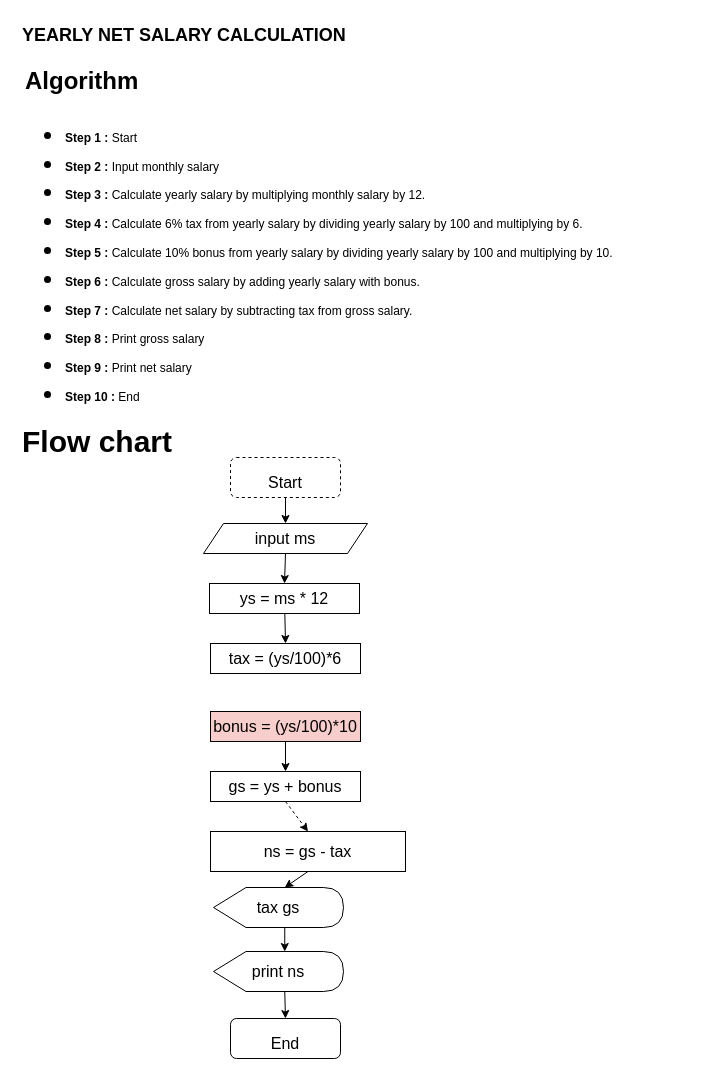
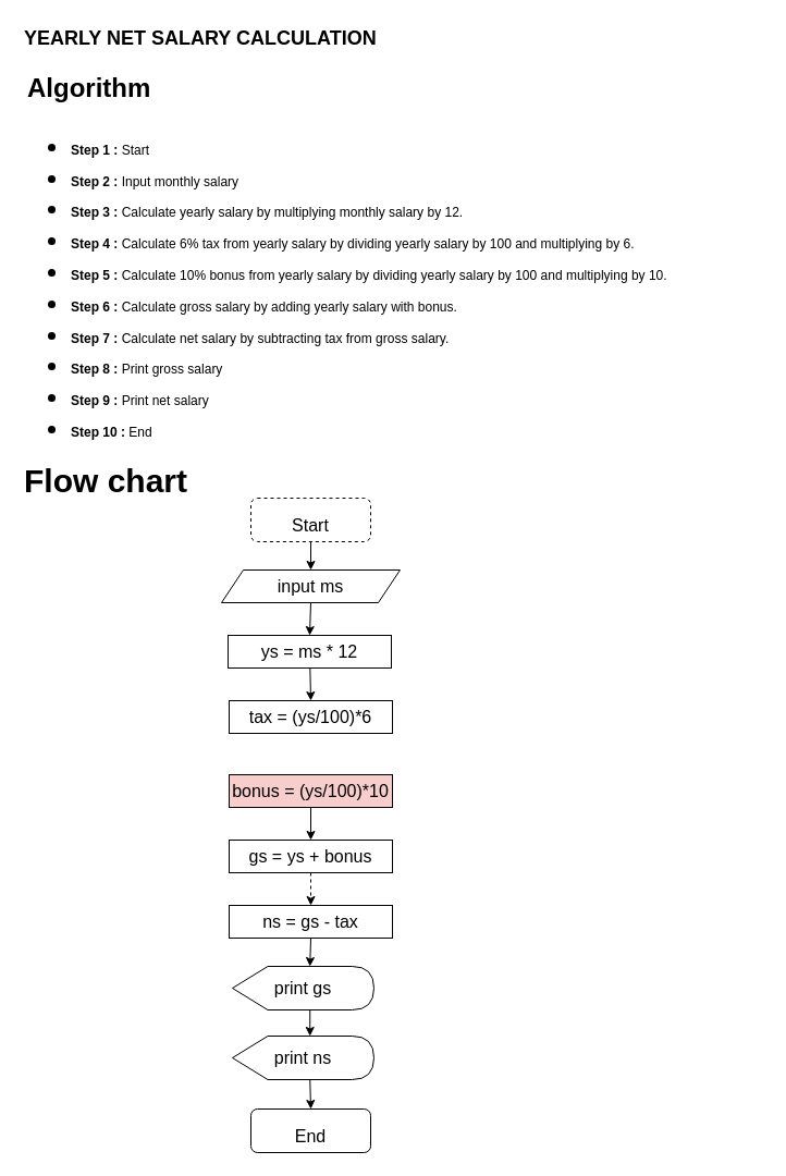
  <mxCell id="0" />
  <mxCell id="1" parent="0" />
  <mxCell id="2" value="&lt;h1&gt;&lt;span&gt;Algorithm&lt;/span&gt;&lt;/h1&gt;&lt;h1&gt;&lt;ul&gt;&lt;li&gt;&lt;span style=&quot;font-size: 12px&quot;&gt;Step 1 :&lt;/span&gt;&lt;span style=&quot;font-size: 12px ; font-weight: normal&quot;&gt; Start&lt;/span&gt;&lt;/li&gt;&lt;li&gt;&lt;span style=&quot;font-size: 12px&quot;&gt;Step 2 :&lt;/span&gt;&lt;span style=&quot;font-size: 12px ; font-weight: normal&quot;&gt;&amp;nbsp;Input monthly salary&lt;/span&gt;&lt;/li&gt;&lt;li&gt;&lt;span style=&quot;font-size: 12px&quot;&gt;Step 3 :&lt;/span&gt;&lt;span style=&quot;font-size: 12px ; font-weight: normal&quot;&gt;&amp;nbsp;Calculate yearly salary by &lt;/span&gt;&lt;span style=&quot;font-size: 12px ; font-weight: 400&quot;&gt;multiplying monthly salary by 12.&lt;/span&gt;&lt;/li&gt;&lt;li&gt;&lt;span style=&quot;font-size: 12px&quot;&gt;Step 4 :&lt;/span&gt;&lt;span style=&quot;font-size: 12px ; font-weight: normal&quot;&gt;&amp;nbsp;Calculate 6% tax from yearly salary by dividing yearly salary by 100 and multiplying by 6.&lt;/span&gt;&lt;/li&gt;&lt;li&gt;&lt;span style=&quot;font-size: 12px&quot;&gt;Step 5 :&lt;/span&gt;&lt;span style=&quot;font-size: 12px ; font-weight: normal&quot;&gt;&amp;nbsp;Calculate 10% bonus from yearly salary by dividing yearly salary by 100 and multiplying by 10.&lt;/span&gt;&lt;/li&gt;&lt;li&gt;&lt;span style=&quot;font-size: 12px&quot;&gt;Step 6 :&lt;/span&gt;&lt;span style=&quot;font-size: 12px ; font-weight: normal&quot;&gt;&amp;nbsp;Calculate gross salary by adding yearly salary with bonus.&lt;/span&gt;&lt;/li&gt;&lt;li&gt;&lt;span style=&quot;font-size: 12px&quot;&gt;Step 7 :&lt;/span&gt;&lt;span style=&quot;font-size: 12px ; font-weight: normal&quot;&gt;&amp;nbsp;Calculate net salary by &lt;/span&gt;&lt;span style=&quot;font-size: 12px ; font-weight: 400&quot;&gt;subtracting&lt;/span&gt;&lt;span style=&quot;font-size: 12px ; font-weight: normal&quot;&gt;&amp;nbsp;tax from gross salary.&lt;/span&gt;&lt;/li&gt;&lt;li&gt;&lt;span style=&quot;font-size: 12px&quot;&gt;Step 8 :&lt;/span&gt;&lt;span style=&quot;font-size: 12px ; font-weight: normal&quot;&gt;&amp;nbsp;Print gross salary&lt;/span&gt;&lt;/li&gt;&lt;li&gt;&lt;span style=&quot;font-size: 12px&quot;&gt;Step 9 :&lt;/span&gt;&lt;span style=&quot;font-size: 12px ; font-weight: normal&quot;&gt;&amp;nbsp;Print net salary&lt;/span&gt;&lt;/li&gt;&lt;li&gt;&lt;span style=&quot;font-size: 12px&quot;&gt;Step 10 :&lt;/span&gt;&lt;span style=&quot;font-size: 12px ; font-weight: normal&quot;&gt;&amp;nbsp;End&lt;/span&gt;&lt;/li&gt;&lt;li&gt;&lt;/li&gt;&lt;/ul&gt;&lt;/h1&gt;" style="text;html=1;strokeColor=none;fillColor=none;spacing=5;spacingTop=-20;whiteSpace=wrap;overflow=hidden;rounded=0;" parent="1" vertex="1"><mxGeometry x="20" y="61" width="680" height="350" as="geometry" /></mxCell>
  <mxCell id="3" value="&lt;b&gt;&lt;font style=&quot;font-size: 18px&quot;&gt;YEARLY NET SALARY CALCULATION&lt;/font&gt;&lt;/b&gt;" style="text;html=1;strokeColor=none;fillColor=none;align=left;verticalAlign=middle;whiteSpace=wrap;rounded=0;" parent="1" vertex="1"><mxGeometry x="20" y="20" width="470" height="30" as="geometry" /></mxCell>
  <mxCell id="4" value="&lt;h1&gt;&lt;font style=&quot;font-size: 30px&quot;&gt;Flow chart&lt;/font&gt;&lt;/h1&gt;" style="text;html=1;strokeColor=none;fillColor=none;align=left;verticalAlign=middle;whiteSpace=wrap;rounded=0;fontSize=18;" parent="1" vertex="1"><mxGeometry x="20" y="424" width="210" height="30" as="geometry" /></mxCell>
  <mxCell id="5" value="&lt;font style=&quot;font-size: 16px&quot;&gt;Start&lt;/font&gt;" style="rounded=1;whiteSpace=wrap;html=1;fontSize=30;align=center;dashed=1;" parent="1" vertex="1"><mxGeometry x="230" y="457" width="110" height="40" as="geometry" /></mxCell>
  <mxCell id="6" value="input ms" style="shape=parallelogram;perimeter=parallelogramPerimeter;whiteSpace=wrap;html=1;fixedSize=1;fontSize=16;" parent="1" vertex="1"><mxGeometry x="203" y="523" width="164" height="30" as="geometry" /></mxCell>
  <mxCell id="7" value="" style="endArrow=classic;html=1;rounded=0;fontSize=16;entryX=0.5;entryY=0;entryDx=0;entryDy=0;exitX=0.5;exitY=1;exitDx=0;exitDy=0;" parent="1" source="5" target="6" edge="1"><mxGeometry width="50" height="50" relative="1" as="geometry"><mxPoint x="330" y="473" as="sourcePoint" /><mxPoint x="380" y="423" as="targetPoint" /></mxGeometry></mxCell>
  <mxCell id="8" value="ys = ms * 12" style="rounded=0;whiteSpace=wrap;html=1;fontSize=16;" parent="1" vertex="1"><mxGeometry x="209" y="583" width="150" height="30" as="geometry" /></mxCell>
  <mxCell id="9" value="" style="endArrow=classic;html=1;rounded=0;fontSize=16;entryX=0.5;entryY=0;entryDx=0;entryDy=0;exitX=0.5;exitY=1;exitDx=0;exitDy=0;" parent="1" source="6" target="8" edge="1"><mxGeometry width="50" height="50" relative="1" as="geometry"><mxPoint x="330" y="473" as="sourcePoint" /><mxPoint x="380" y="423" as="targetPoint" /></mxGeometry></mxCell>
  <mxCell id="10" value="tax = (ys/100)*6" style="rounded=0;whiteSpace=wrap;html=1;fontSize=16;" parent="1" vertex="1"><mxGeometry x="210" y="643" width="150" height="30" as="geometry" /></mxCell>
  <mxCell id="11" value="" style="endArrow=classic;html=1;rounded=0;fontSize=16;entryX=0.5;entryY=0;entryDx=0;entryDy=0;" parent="1" source="8" target="10" edge="1"><mxGeometry width="50" height="50" relative="1" as="geometry"><mxPoint x="330" y="473" as="sourcePoint" /><mxPoint x="380" y="423" as="targetPoint" /></mxGeometry></mxCell>
- <mxCell id="12" value="tax gs" style="shape=display;whiteSpace=wrap;html=1;fontSize=16;" parent="1" vertex="1"><mxGeometry x="213" y="887" width="130" height="40" as="geometry" /></mxCell>
+ <mxCell id="12" value="print gs" style="shape=display;whiteSpace=wrap;html=1;fontSize=16;" parent="1" vertex="1"><mxGeometry x="213" y="887" width="130" height="40" as="geometry" /></mxCell>
  <mxCell id="13" value="&lt;font style=&quot;font-size: 16px&quot;&gt;End&lt;/font&gt;" style="rounded=1;whiteSpace=wrap;html=1;fontSize=30;align=center;" parent="1" vertex="1"><mxGeometry x="230" y="1018" width="110" height="40" as="geometry" /></mxCell>
  <mxCell id="14" value="" style="endArrow=classic;html=1;rounded=0;fontSize=16;entryX=0.5;entryY=0;entryDx=0;entryDy=0;exitX=0;exitY=0;exitDx=71.25;exitDy=40;exitPerimeter=0;" parent="1" source="21" target="13" edge="1"><mxGeometry width="50" height="50" relative="1" as="geometry"><mxPoint x="330" y="998" as="sourcePoint" /><mxPoint x="380" y="814" as="targetPoint" /></mxGeometry></mxCell>
  <mxCell id="15" value="bonus = (ys/100)*10" style="rounded=0;whiteSpace=wrap;html=1;fontSize=16;fillColor=#f8cecc;" parent="1" vertex="1"><mxGeometry x="210" y="711" width="150" height="30" as="geometry" /></mxCell>
  <mxCell id="16" value="gs = ys + bonus" style="rounded=0;whiteSpace=wrap;html=1;fontSize=16;" parent="1" vertex="1"><mxGeometry x="210" y="771" width="150" height="30" as="geometry" /></mxCell>
  <mxCell id="17" value="" style="endArrow=classic;html=1;rounded=0;exitX=0.5;exitY=1;exitDx=0;exitDy=0;entryX=0.5;entryY=0;entryDx=0;entryDy=0;" parent="1" source="15" target="16" edge="1"><mxGeometry width="50" height="50" relative="1" as="geometry"><mxPoint x="330" y="841" as="sourcePoint" /><mxPoint x="380" y="791" as="targetPoint" /></mxGeometry></mxCell>
- <mxCell id="18" value="ns = gs - tax" style="rounded=0;whiteSpace=wrap;html=1;fontSize=16;" parent="1" vertex="1"><mxGeometry x="210" y="831" width="195" height="40" as="geometry" /></mxCell>
+ <mxCell id="18" value="ns = gs - tax" style="rounded=0;whiteSpace=wrap;html=1;fontSize=16;" parent="1" vertex="1"><mxGeometry x="210" y="831" width="150" height="30" as="geometry" /></mxCell>
  <mxCell id="19" value="" style="endArrow=classic;html=1;rounded=0;exitX=0.5;exitY=1;exitDx=0;exitDy=0;entryX=0.5;entryY=0;entryDx=0;entryDy=0;dashed=1;" parent="1" source="16" target="18" edge="1"><mxGeometry width="50" height="50" relative="1" as="geometry"><mxPoint x="330" y="1001" as="sourcePoint" /><mxPoint x="380" y="951" as="targetPoint" /></mxGeometry></mxCell>
  <mxCell id="20" value="" style="endArrow=classic;html=1;rounded=0;exitX=0.5;exitY=1;exitDx=0;exitDy=0;entryX=0;entryY=0;entryDx=71.25;entryDy=0;entryPerimeter=0;" parent="1" source="18" target="12" edge="1"><mxGeometry width="50" height="50" relative="1" as="geometry"><mxPoint x="330" y="1001" as="sourcePoint" /><mxPoint x="380" y="951" as="targetPoint" /></mxGeometry></mxCell>
  <mxCell id="21" value="print ns" style="shape=display;whiteSpace=wrap;html=1;fontSize=16;" parent="1" vertex="1"><mxGeometry x="213" y="951" width="130" height="40" as="geometry" /></mxCell>
  <mxCell id="22" value="" style="endArrow=classic;html=1;rounded=0;entryX=0;entryY=0;entryDx=71.25;entryDy=0;entryPerimeter=0;exitX=0;exitY=0;exitDx=71.25;exitDy=40;exitPerimeter=0;" parent="1" source="12" target="21" edge="1"><mxGeometry width="50" height="50" relative="1" as="geometry"><mxPoint x="330" y="801" as="sourcePoint" /><mxPoint x="380" y="751" as="targetPoint" /></mxGeometry></mxCell>
